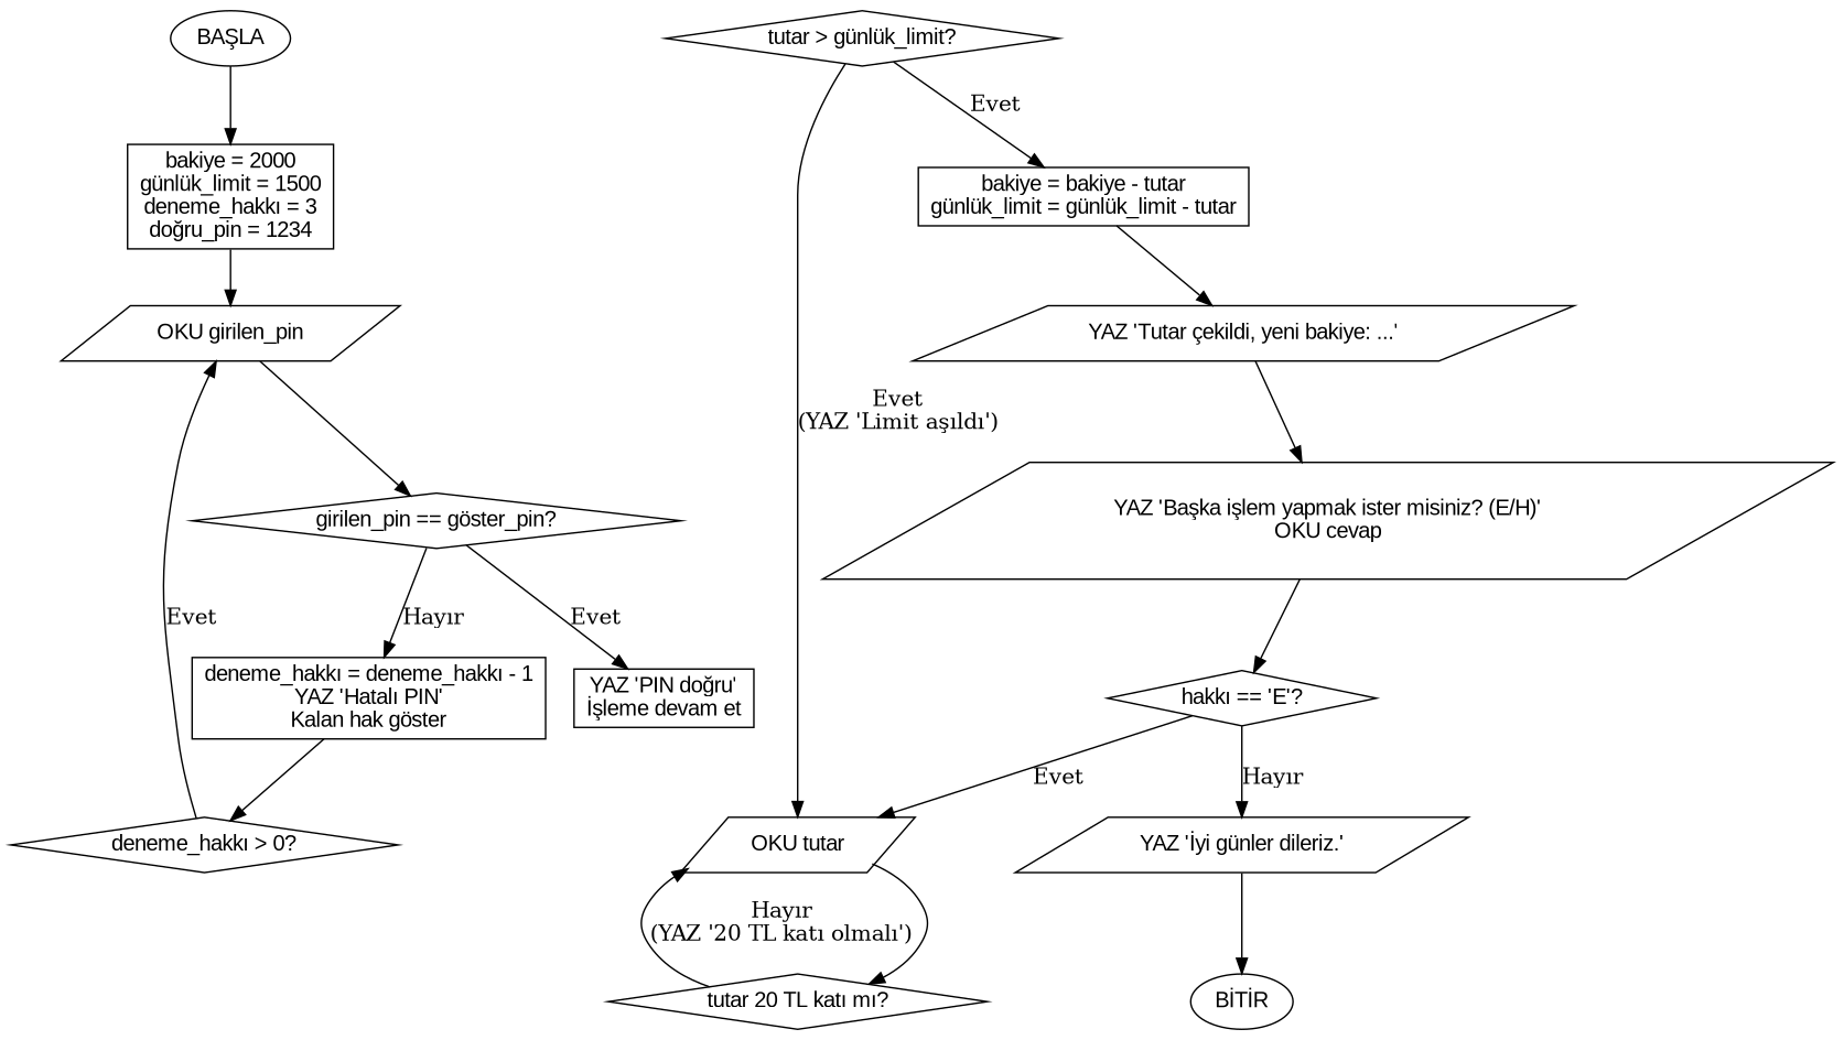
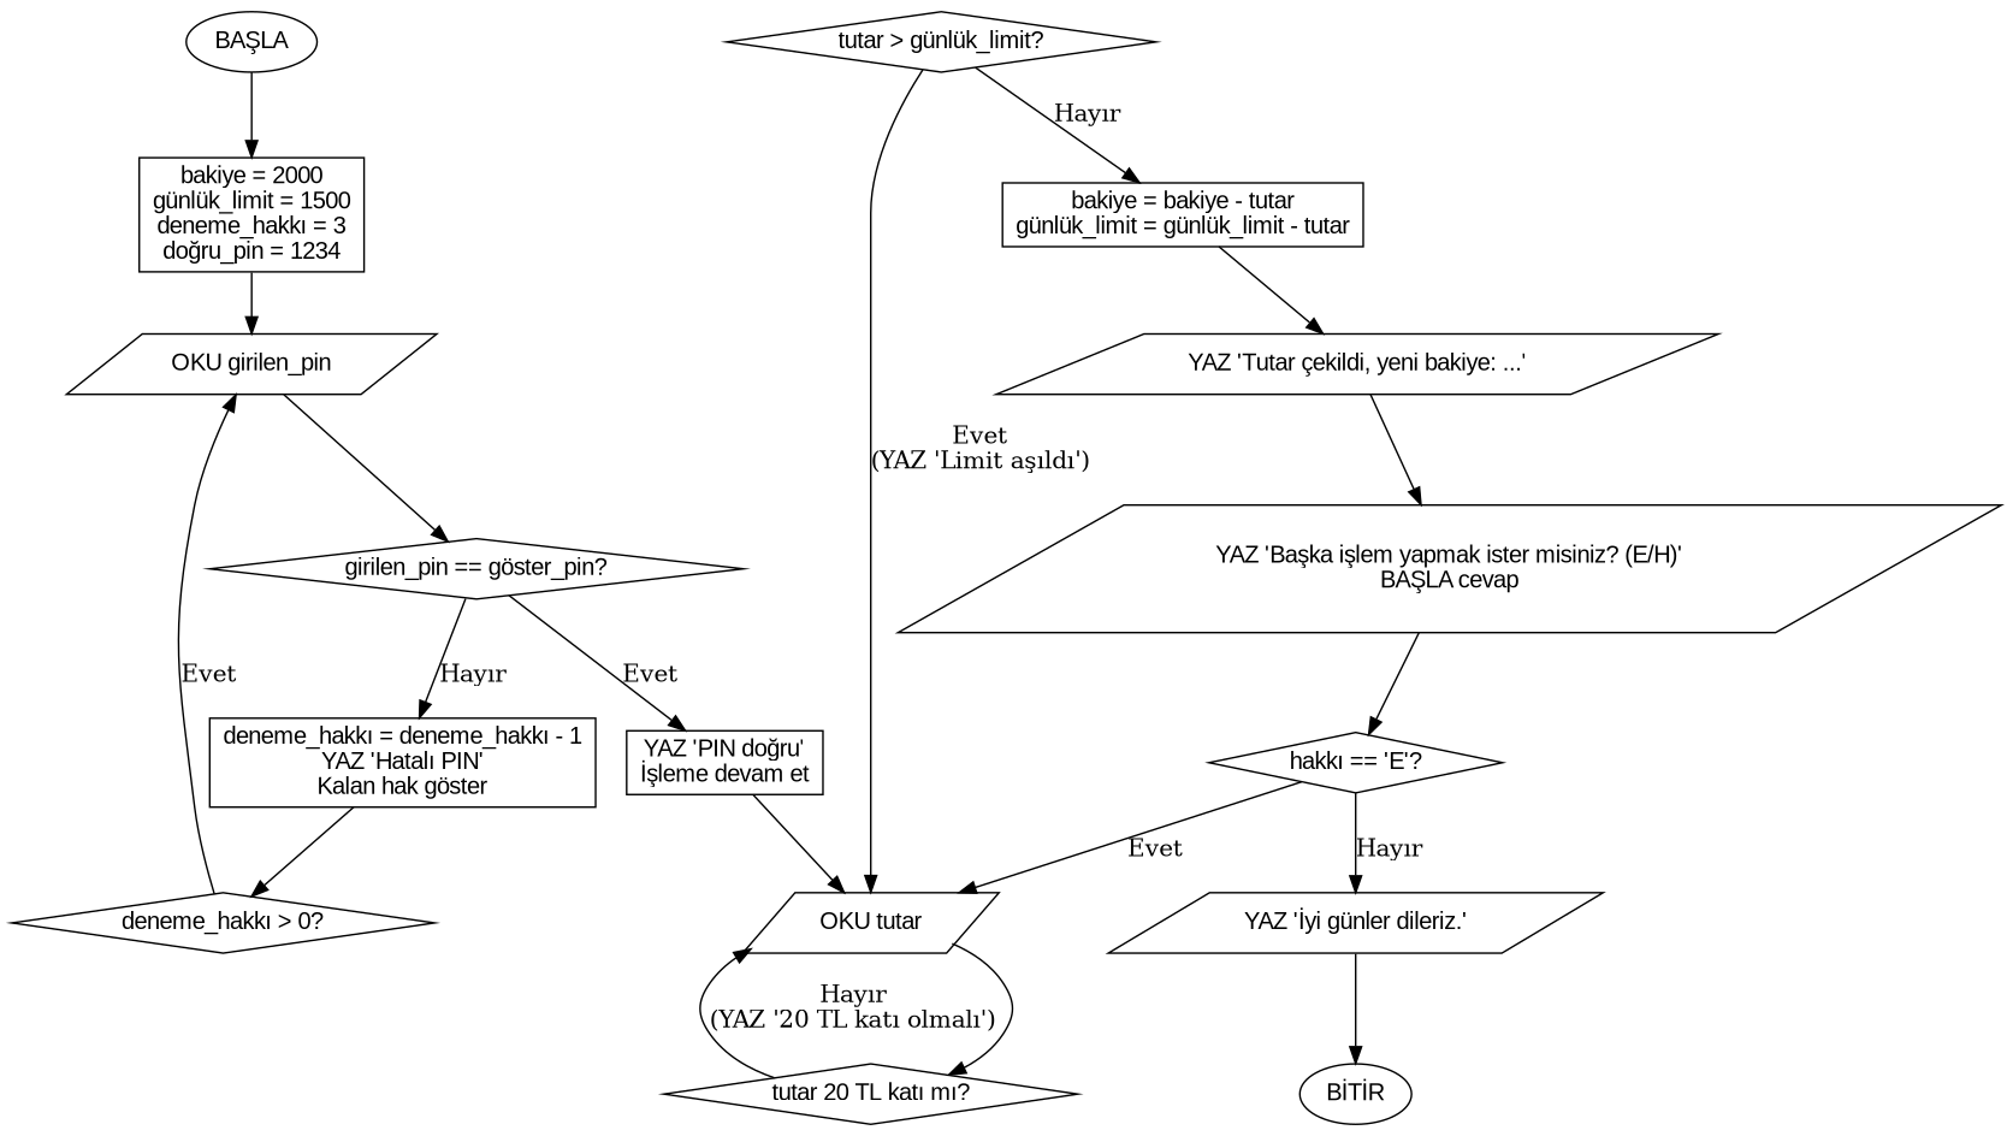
  digraph {
    rankdir=TB
    node [fontname=Arial shape=parallelogram]
    n1 [label="BAŞLA" shape=oval]
    n2 [label="bakiye = 2000\ngünlük_limit = 1500\ndeneme_hakkı = 3\ndoğru_pin = 1234" shape=box]
    n3 [label="OKU girilen_pin"]
    n4 [label="BİTİR" shape=oval]
    n5 [label="girilen_pin == göster_pin?" shape=diamond]
    n6 [label="YAZ 'PIN doğru'\nİşleme devam et" shape=box]
    n7 [label="deneme_hakkı = deneme_hakkı - 1\nYAZ 'Hatalı PIN'\nKalan hak göster" shape=box]
    n8 [label="OKU tutar"]
    n9 [label="deneme_hakkı > 0?" shape=diamond]
    n10 [label="tutar 20 TL katı mı?" shape=diamond]
    n11 [label="tutar > günlük_limit?" shape=diamond]
    n12 [label="bakiye = bakiye - tutar\ngünlük_limit = günlük_limit - tutar" shape=box]
    n13 [label="YAZ 'Tutar çekildi, yeni bakiye: ...'"]
-   n14 [label="YAZ 'Başka işlem yapmak ister misiniz? (E/H)'\nOKU cevap"]
+   n14 [label="YAZ 'Başka işlem yapmak ister misiniz? (E/H)'\nBAŞLA cevap"]
    n15 [label="hakkı == 'E'?" shape=diamond]
    n16 [label="YAZ 'İyi günler dileriz.'"]
    n1 -> n2
    n2 -> n3
    n3 -> n5
    n5 -> n6 [label=Evet]
    n5 -> n7 [label="Hayır"]
+   n6 -> n8
    n7 -> n9
    n8 -> n10
    n9 -> n3 [label=Evet]
    n10 -> n8 [label="Hayır\n(YAZ '20 TL katı olmalı')"]
    n11 -> n8 [label="Evet\n(YAZ 'Limit aşıldı')"]
-   n11 -> n12 [label=Evet]
+   n11 -> n12 [label="Hayır"]
    n12 -> n13
    n13 -> n14
    n14 -> n15
    n15 -> n8 [label=Evet]
    n15 -> n16 [label="Hayır"]
    n16 -> n4
  }
